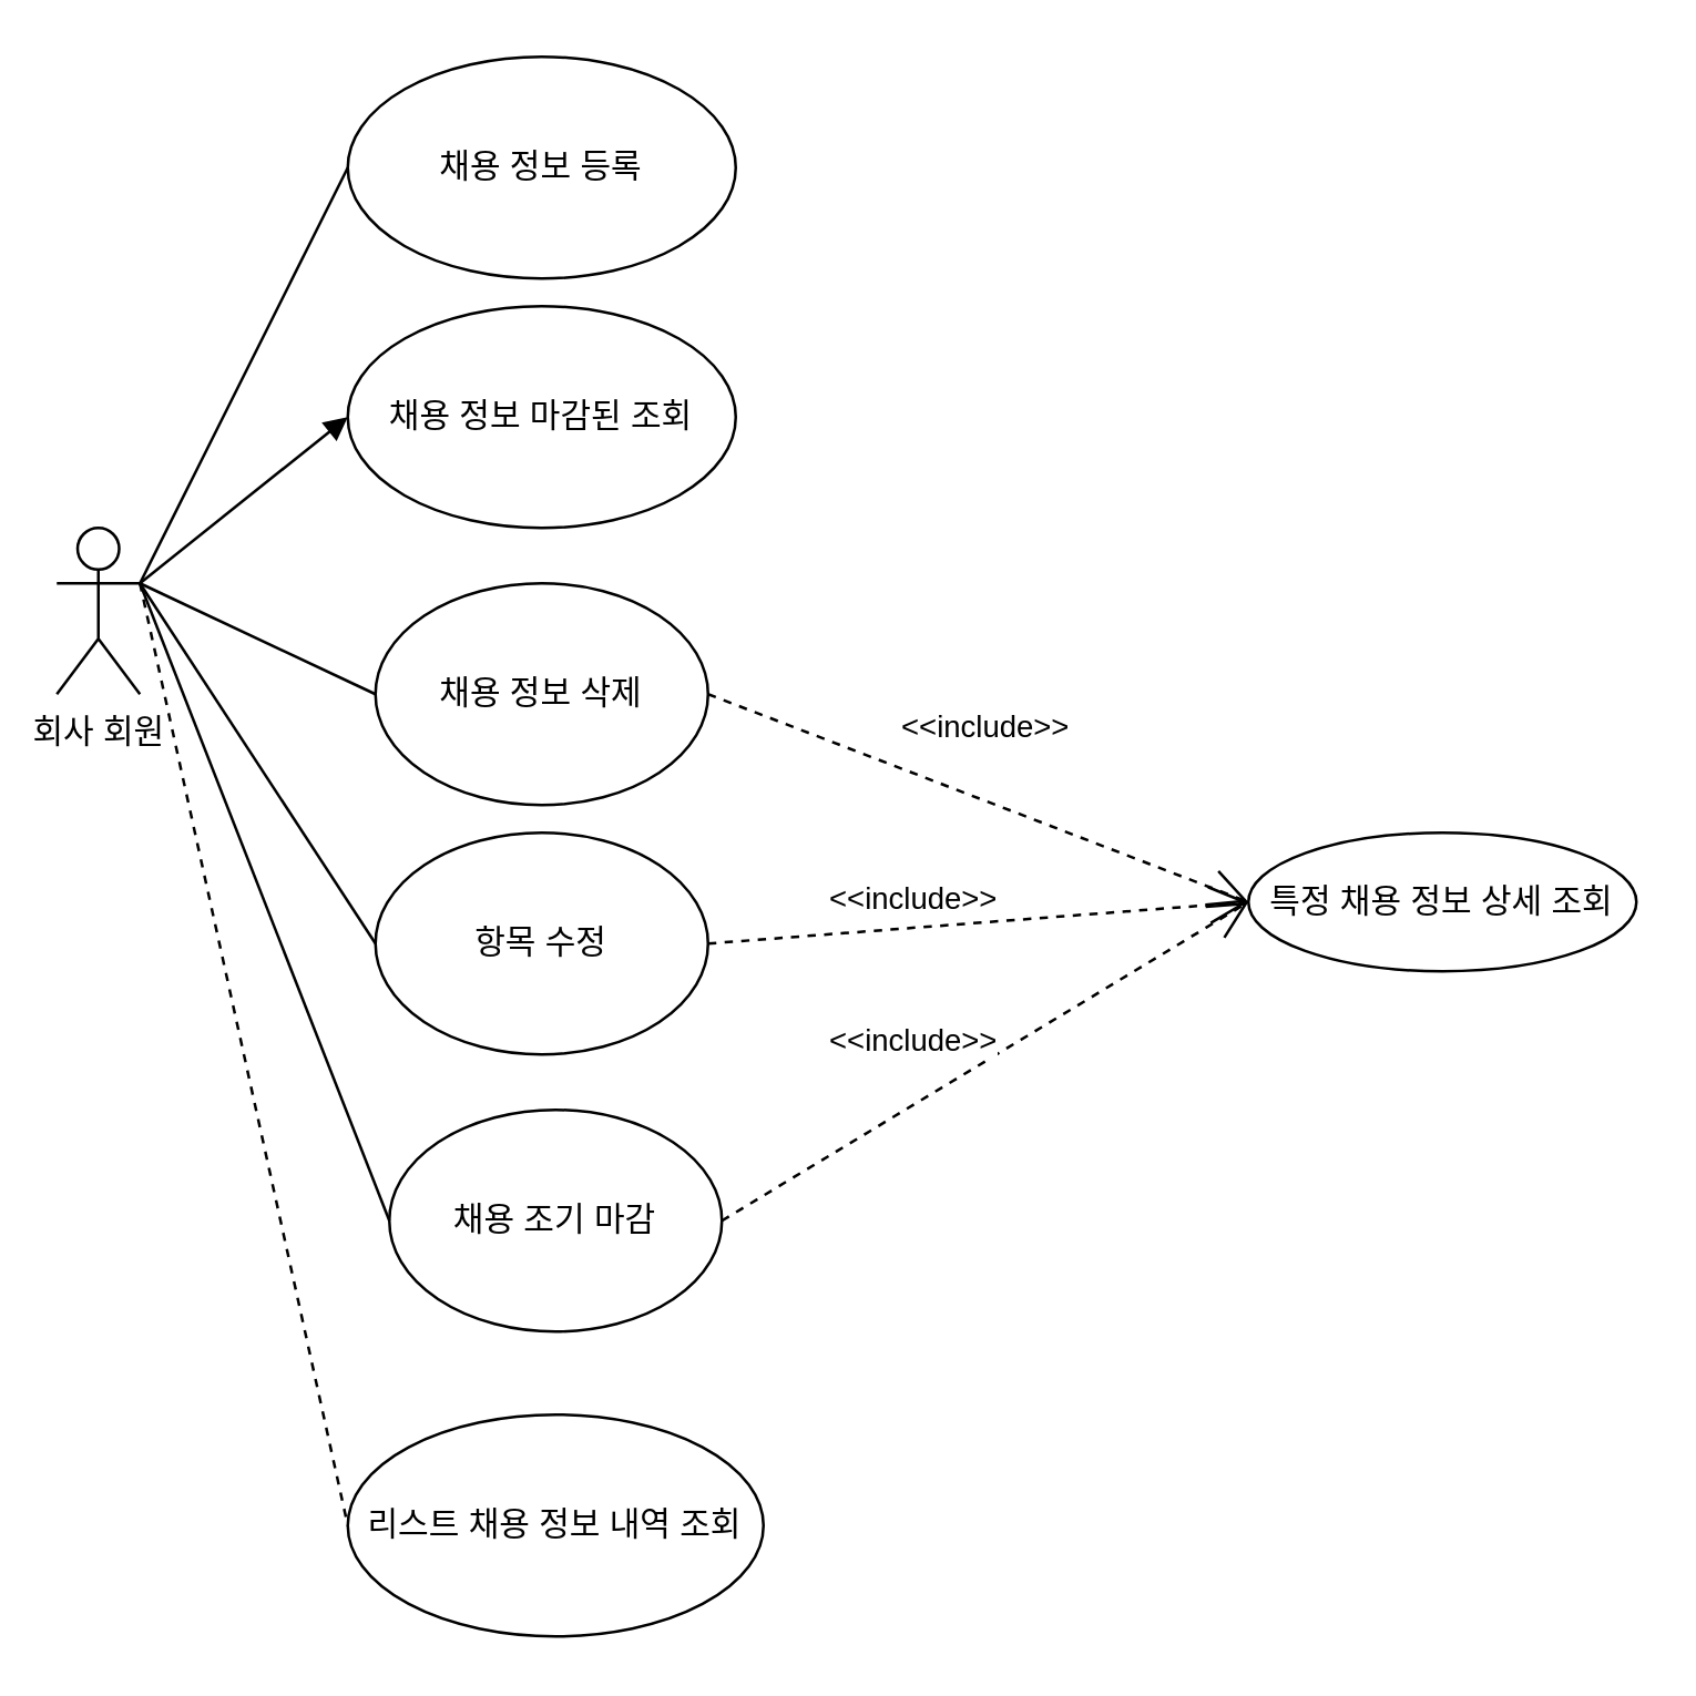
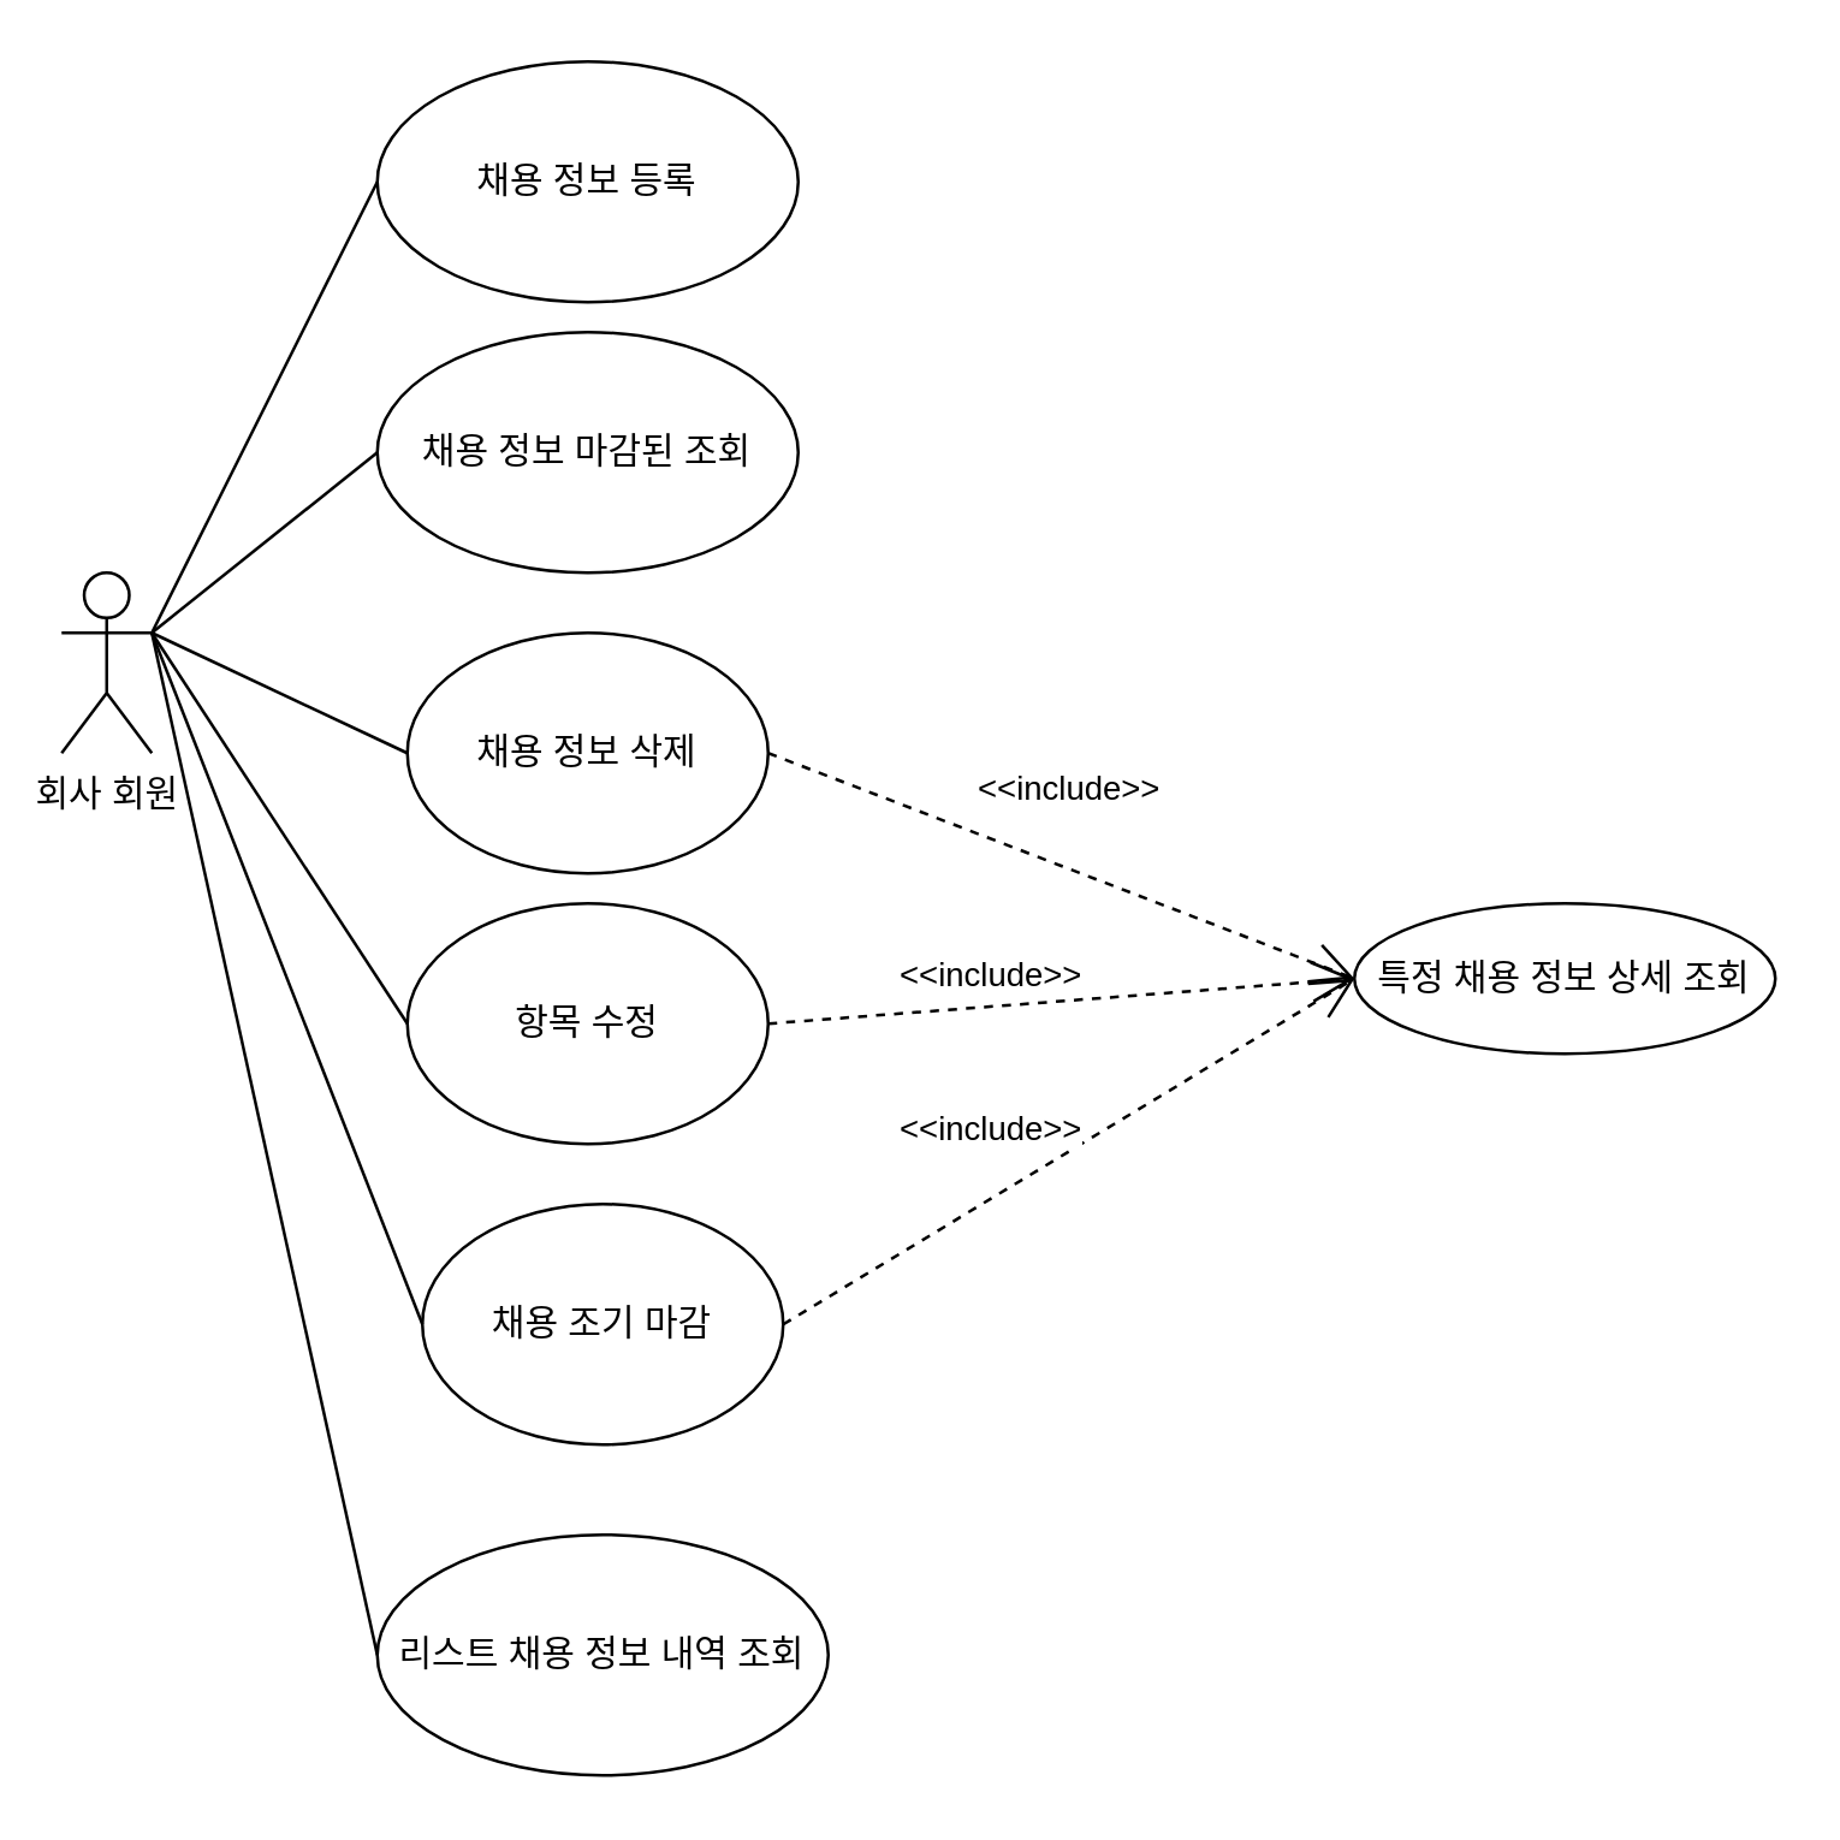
  <mxCell id="0" />
  <mxCell id="1" parent="0" />
  <mxCell id="2" value="회사 회원" style="shape=umlActor;verticalLabelPosition=bottom;verticalAlign=top;html=1;outlineConnect=0;" parent="1" vertex="1"><mxGeometry x="20" y="190" width="30" height="60" as="geometry" /></mxCell>
  <mxCell id="3" value="채용 정보 등록" style="ellipse;whiteSpace=wrap;html=1;" parent="1" vertex="1"><mxGeometry x="125" y="20" width="140" height="80" as="geometry" /></mxCell>
  <mxCell id="4" value="특정 채용 정보 상세 조회" style="ellipse;whiteSpace=wrap;html=1;" parent="1" vertex="1"><mxGeometry x="450" y="300" width="140" height="50" as="geometry" /></mxCell>
  <mxCell id="5" value="리스트 채용 정보 내역 조회" style="ellipse;whiteSpace=wrap;html=1;" parent="1" vertex="1"><mxGeometry x="125" y="510" width="150" height="80" as="geometry" /></mxCell>
  <mxCell id="6" value="" style="endArrow=none;html=1;rounded=0;entryX=0;entryY=0.5;entryDx=0;entryDy=0;exitX=1;exitY=0.333;exitDx=0;exitDy=0;exitPerimeter=0;" parent="1" source="2" target="3" edge="1"><mxGeometry width="50" height="50" relative="1" as="geometry"><mxPoint x="80" y="140" as="sourcePoint" /><mxPoint x="110" y="90" as="targetPoint" /></mxGeometry></mxCell>
- <mxCell id="7" value="" style="endArrow=none;html=1;rounded=0;entryX=0;entryY=0.5;entryDx=0;entryDy=0;exitX=1;exitY=0.333;exitDx=0;exitDy=0;exitPerimeter=0;dashed=1;" parent="1" source="2" target="5" edge="1"><mxGeometry width="50" height="50" relative="1" as="geometry"><mxPoint x="90" y="170" as="sourcePoint" /><mxPoint x="150" y="120" as="targetPoint" /></mxGeometry></mxCell>
+ <mxCell id="7" value="" style="endArrow=none;html=1;rounded=0;entryX=0;entryY=0.5;entryDx=0;entryDy=0;exitX=1;exitY=0.333;exitDx=0;exitDy=0;exitPerimeter=0;" parent="1" source="2" target="5" edge="1"><mxGeometry width="50" height="50" relative="1" as="geometry"><mxPoint x="90" y="170" as="sourcePoint" /><mxPoint x="150" y="120" as="targetPoint" /></mxGeometry></mxCell>
  <mxCell id="8" value="채용 정보 마감된 조회" style="ellipse;whiteSpace=wrap;html=1;" parent="1" vertex="1"><mxGeometry x="125" y="110" width="140" height="80" as="geometry" /></mxCell>
  <mxCell id="9" value="&amp;lt;&amp;lt;include&amp;gt;&amp;gt;" style="endArrow=open;endSize=12;dashed=1;html=1;rounded=0;exitX=1;exitY=0.5;exitDx=0;exitDy=0;entryX=0;entryY=0.5;entryDx=0;entryDy=0;" parent="1" source="12" target="4" edge="1"><mxGeometry x="-0.065" y="25" width="160" relative="1" as="geometry"><mxPoint x="340" y="240" as="sourcePoint" /><mxPoint x="270" y="220" as="targetPoint" /><mxPoint as="offset" /></mxGeometry></mxCell>
- <mxCell id="10" value="" style="endArrow=block;html=1;rounded=0;exitX=1;exitY=0.333;exitDx=0;exitDy=0;exitPerimeter=0;entryX=0;entryY=0.5;entryDx=0;entryDy=0;" parent="1" source="2" target="8" edge="1"><mxGeometry width="50" height="50" relative="1" as="geometry"><mxPoint x="70" y="150" as="sourcePoint" /><mxPoint x="140" y="130" as="targetPoint" /></mxGeometry></mxCell>
+ <mxCell id="10" value="" style="endArrow=none;html=1;rounded=0;exitX=1;exitY=0.333;exitDx=0;exitDy=0;exitPerimeter=0;entryX=0;entryY=0.5;entryDx=0;entryDy=0;" parent="1" source="2" target="8" edge="1"><mxGeometry width="50" height="50" relative="1" as="geometry"><mxPoint x="70" y="150" as="sourcePoint" /><mxPoint x="140" y="130" as="targetPoint" /></mxGeometry></mxCell>
  <mxCell id="11" value="항목 수정" style="ellipse;whiteSpace=wrap;html=1;" parent="1" vertex="1"><mxGeometry x="135" y="300" width="120" height="80" as="geometry" /></mxCell>
  <mxCell id="12" value="채용 정보 삭제" style="ellipse;whiteSpace=wrap;html=1;" parent="1" vertex="1"><mxGeometry x="135" y="210" width="120" height="80" as="geometry" /></mxCell>
  <mxCell id="13" value="채용 조기 마감" style="ellipse;whiteSpace=wrap;html=1;" parent="1" vertex="1"><mxGeometry x="140" y="400" width="120" height="80" as="geometry" /></mxCell>
  <mxCell id="14" value="&amp;lt;&amp;lt;include&amp;gt;&amp;gt;" style="endArrow=open;endSize=12;dashed=1;html=1;rounded=0;exitX=1;exitY=0.5;exitDx=0;exitDy=0;entryX=0;entryY=0.5;entryDx=0;entryDy=0;" parent="1" source="11" target="4" edge="1"><mxGeometry x="-0.231" y="10" width="160" relative="1" as="geometry"><mxPoint x="265" y="260" as="sourcePoint" /><mxPoint x="460" y="390" as="targetPoint" /><mxPoint as="offset" /></mxGeometry></mxCell>
  <mxCell id="15" value="&amp;lt;&amp;lt;include&amp;gt;&amp;gt;" style="endArrow=open;endSize=12;dashed=1;html=1;rounded=0;exitX=1;exitY=0.5;exitDx=0;exitDy=0;entryX=0;entryY=0.5;entryDx=0;entryDy=0;" parent="1" source="13" target="4" edge="1"><mxGeometry x="-0.163" y="20" width="160" relative="1" as="geometry"><mxPoint x="275" y="270" as="sourcePoint" /><mxPoint x="470" y="400" as="targetPoint" /><mxPoint as="offset" /></mxGeometry></mxCell>
  <mxCell id="16" value="" style="endArrow=none;html=1;rounded=0;entryX=0;entryY=0.5;entryDx=0;entryDy=0;" parent="1" target="12" edge="1"><mxGeometry width="50" height="50" relative="1" as="geometry"><mxPoint x="50" y="210" as="sourcePoint" /><mxPoint x="420" y="290" as="targetPoint" /></mxGeometry></mxCell>
  <mxCell id="17" value="" style="endArrow=none;html=1;rounded=0;entryX=0;entryY=0.5;entryDx=0;entryDy=0;" parent="1" target="11" edge="1"><mxGeometry width="50" height="50" relative="1" as="geometry"><mxPoint x="50" y="210" as="sourcePoint" /><mxPoint x="420" y="290" as="targetPoint" /></mxGeometry></mxCell>
  <mxCell id="18" value="" style="endArrow=none;html=1;rounded=0;entryX=0;entryY=0.5;entryDx=0;entryDy=0;" parent="1" target="13" edge="1"><mxGeometry width="50" height="50" relative="1" as="geometry"><mxPoint x="50" y="210" as="sourcePoint" /><mxPoint x="420" y="290" as="targetPoint" /></mxGeometry></mxCell>
